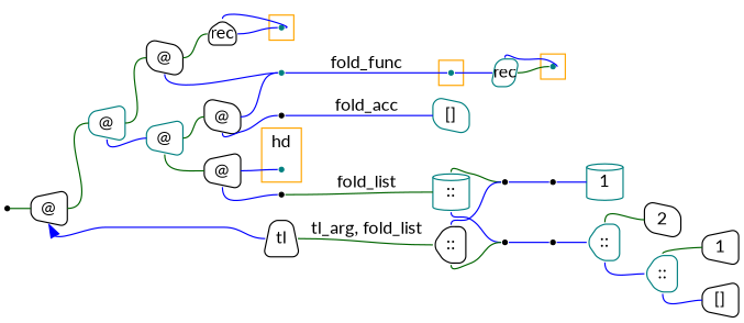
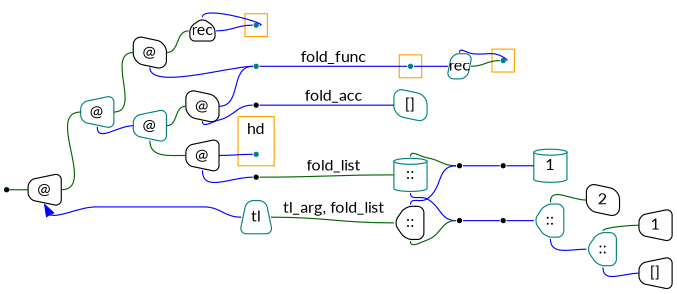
  digraph {
    labeldistance=0
    nodesep=.175
    rankdir=LR
    ranksep=.175
    fontname=Lato
    node [color=black fixedsize=true orientation=90 shape=point fontname=Lato style=rounded]
    edge [arrowhead=none arrowtail=none color=blue headport=w tailport=e fontname=Lato]
    ndcluster_nd174 [color=teal style=""]
    ndcluster_nd383 [color=teal style=""]
    ndcluster_nd488 [color=teal style=""]
    ndcluster_nd106 [color=teal style=""]
    nd1 [orientation="" style=""]
    n6 [height=.4 label="@" shape=trapezium width=.4]
    n7 [color=teal height=.4 label=1 shape=cylinder width=.4]
    n8 [height=.4 label=2 shape=parallelogram width=.4]
    n9 [height=.4 label=1 shape=trapezium width=.4]
    n10 [height=.4 label="[]" shape=trapezium width=.4]
    n11 [color=teal height=.4 label="::" shape=house width=.4]
    n12 [color=teal height=.4 label="::" shape=house width=.4]
    n13 [color=teal height=.4 label="::" shape=cylinder width=.4]
    n14 [label=" "]
    n15 [label=" "]
    n16 [color=teal height=.3 label=rec shape=parallelogram width=.3 orientation=""]
    n17 [color=teal height=.4 label="[]" shape=parallelogram width=.4]
    n18 [height=.3 label=rec shape=house width=.3 orientation=""]
    n19 [color=teal height=.4 label="@" shape=trapezium width=.4]
-   n20 [height=.4 label=tl shape=trapezium width=.4 orientation=""]
+   n20 [color=teal height=.4 label=tl shape=trapezium width=.4 orientation=""]
    n21 [height=.4 label="@" shape=parallelogram width=.4]
    n22 [color=teal height=.4 label="@" shape=trapezium width=.4]
    n23 [label=" " color=teal]
    n24 [height=.4 label="@" shape=parallelogram width=.4]
    n25 [height=.4 label="@" shape=trapezium width=.4]
    n26 [label=" "]
    n27 [label=" "]
    n28 [label=" "]
    n29 [label=" "]
    n30 [height=.4 label="::" shape=house width=.4]
    subgraph cluster_1 {
      color=orange
      style=fill
      ndcluster_nd174
    }
    subgraph cluster_2 {
      color=orange
      style=fill
      ndcluster_nd383
    }
    subgraph cluster_3 {
      color=orange
      style=fill
      ndcluster_nd488
    }
    subgraph cluster_4 {
      color=orange
      label=hd
      style=fill
      ndcluster_nd106
    }
    ndcluster_nd174 -> n16
    nd1 -> n6 [color=darkgreen]
    n6 -> n19 [color=darkgreen]
    n6 -> n20 [arrowtail=normal dir=back tailport=s]
    n11 -> n9 [color=darkgreen tailport=n]
    n11 -> n10 [tailport=s]
    n12 -> n8 [color=darkgreen tailport=n]
    n12 -> n11 [tailport=s]
    n13 -> n14 [tailport=n color=darkgreen]
    n13 -> n15 [tailport=s]
    n14 -> n28
    n15 -> n29
    n16 -> ndcluster_nd383 [dir=back headport=e tailport=n]
    n16 -> ndcluster_nd383 [color=darkgreen]
    n18 -> ndcluster_nd488 [dir=back headport=e tailport=n]
    n18 -> ndcluster_nd488
    n19 -> n21 [color=darkgreen]
    n19 -> n22 [tailport=s]
    n20 -> n30 [label="tl_arg, fold_list" color=darkgreen]
    n21 -> n18 [color=darkgreen]
    n21 -> n23 [tailport=s]
    n22 -> n24 [color=darkgreen]
    n22 -> n25 [tailport=s color=darkgreen]
    n23 -> ndcluster_nd174 [label=fold_func]
    n24 -> n23
    n24 -> n26 [tailport=s]
    n25 -> ndcluster_nd106
    n25 -> n27 [tailport=s]
    n26 -> n17 [label=fold_acc]
    n27 -> n13 [label=fold_list color=darkgreen]
    n28 -> n7
    n29 -> n12
    n30 -> n14 [tailport=n]
    n30 -> n15 [tailport=s color=darkgreen]
  }
